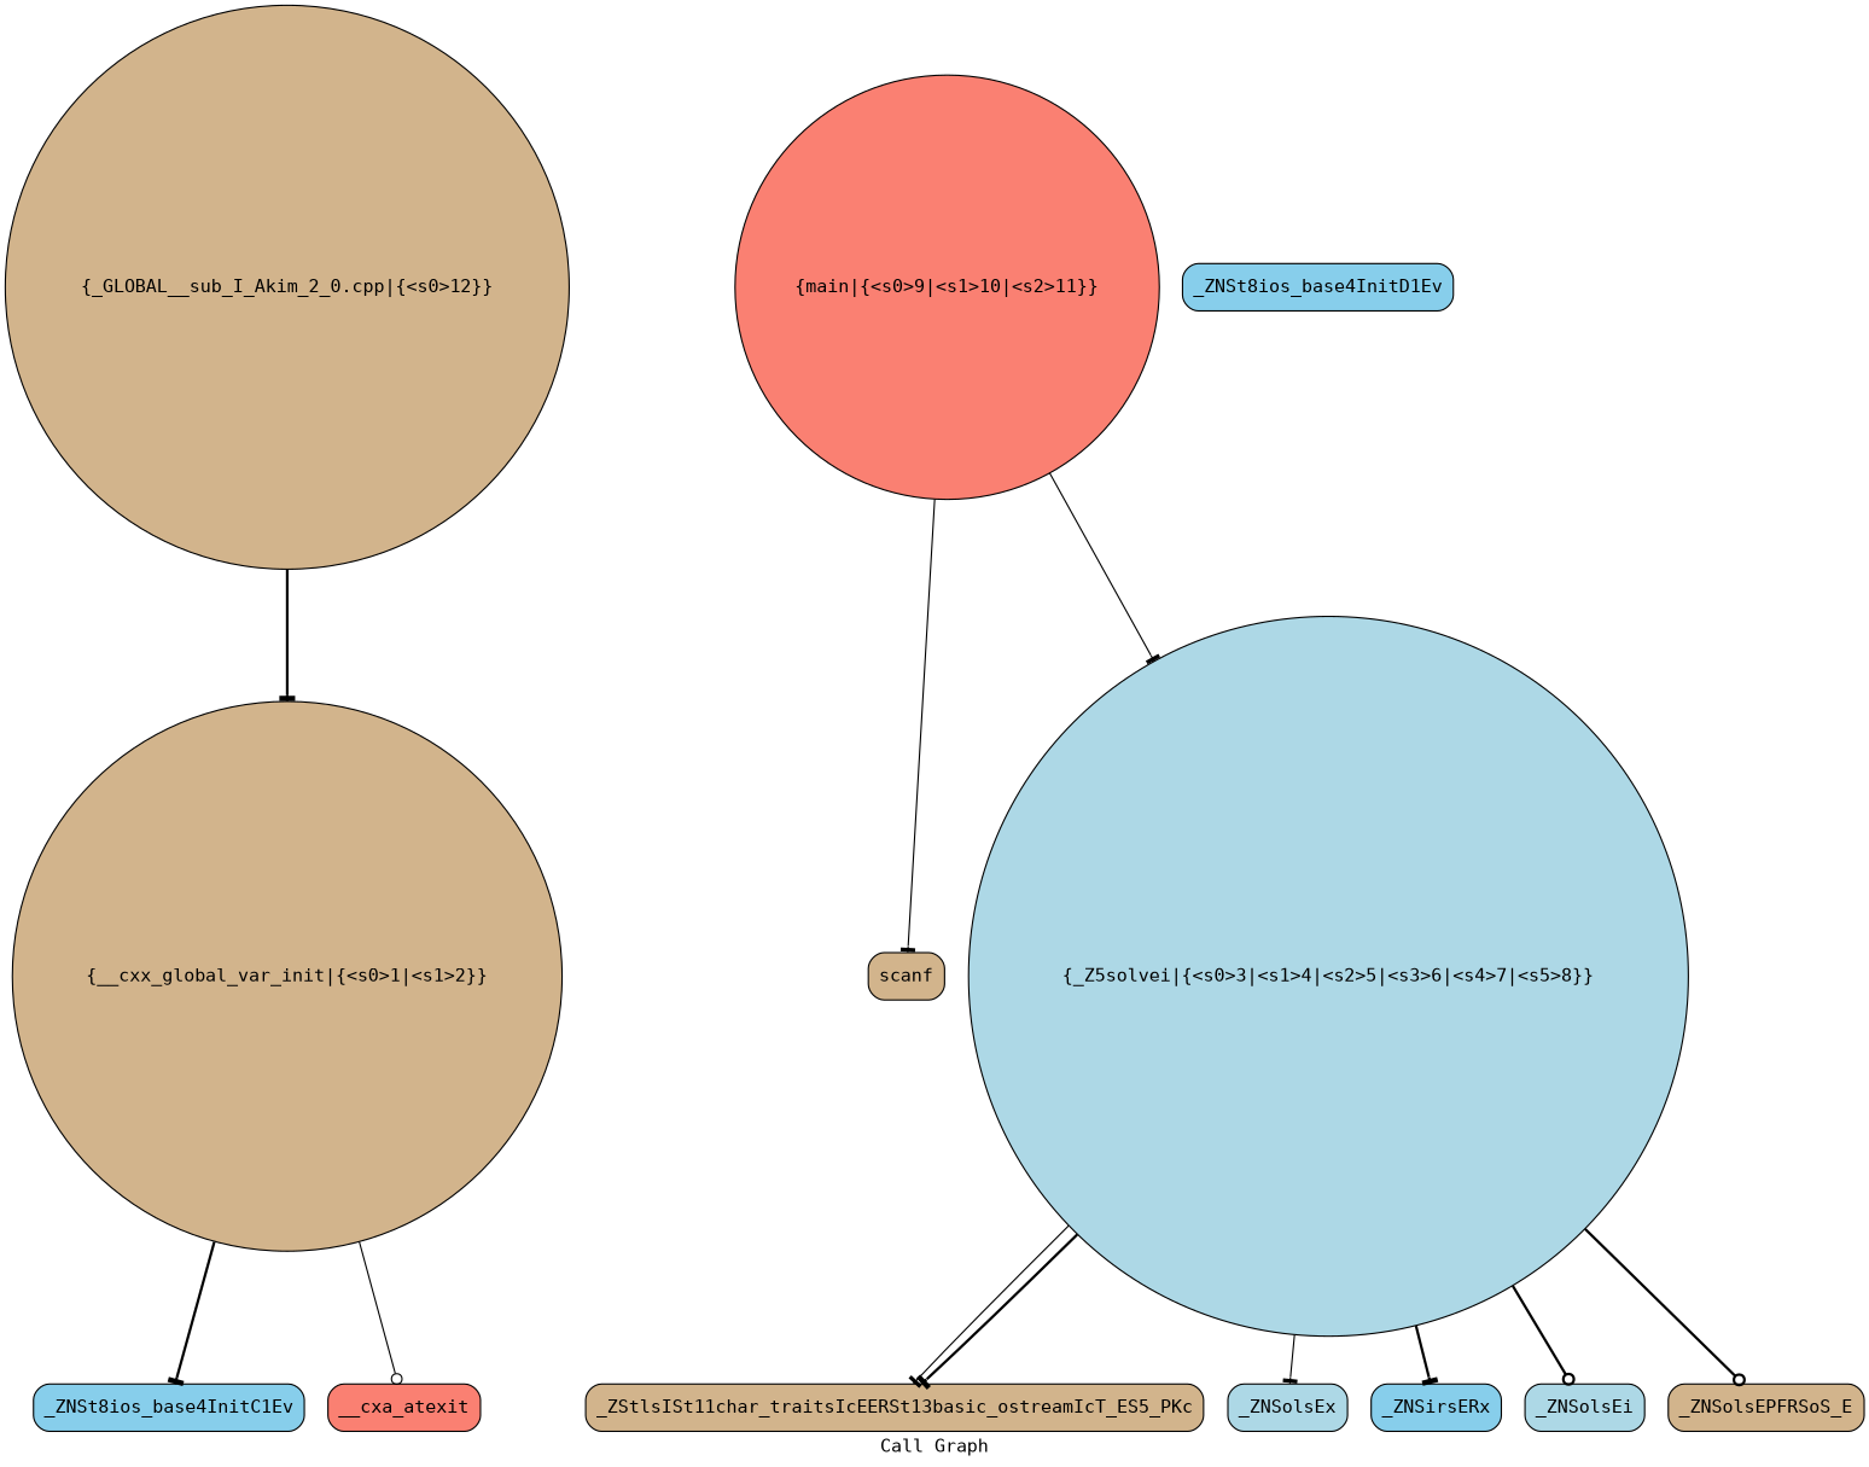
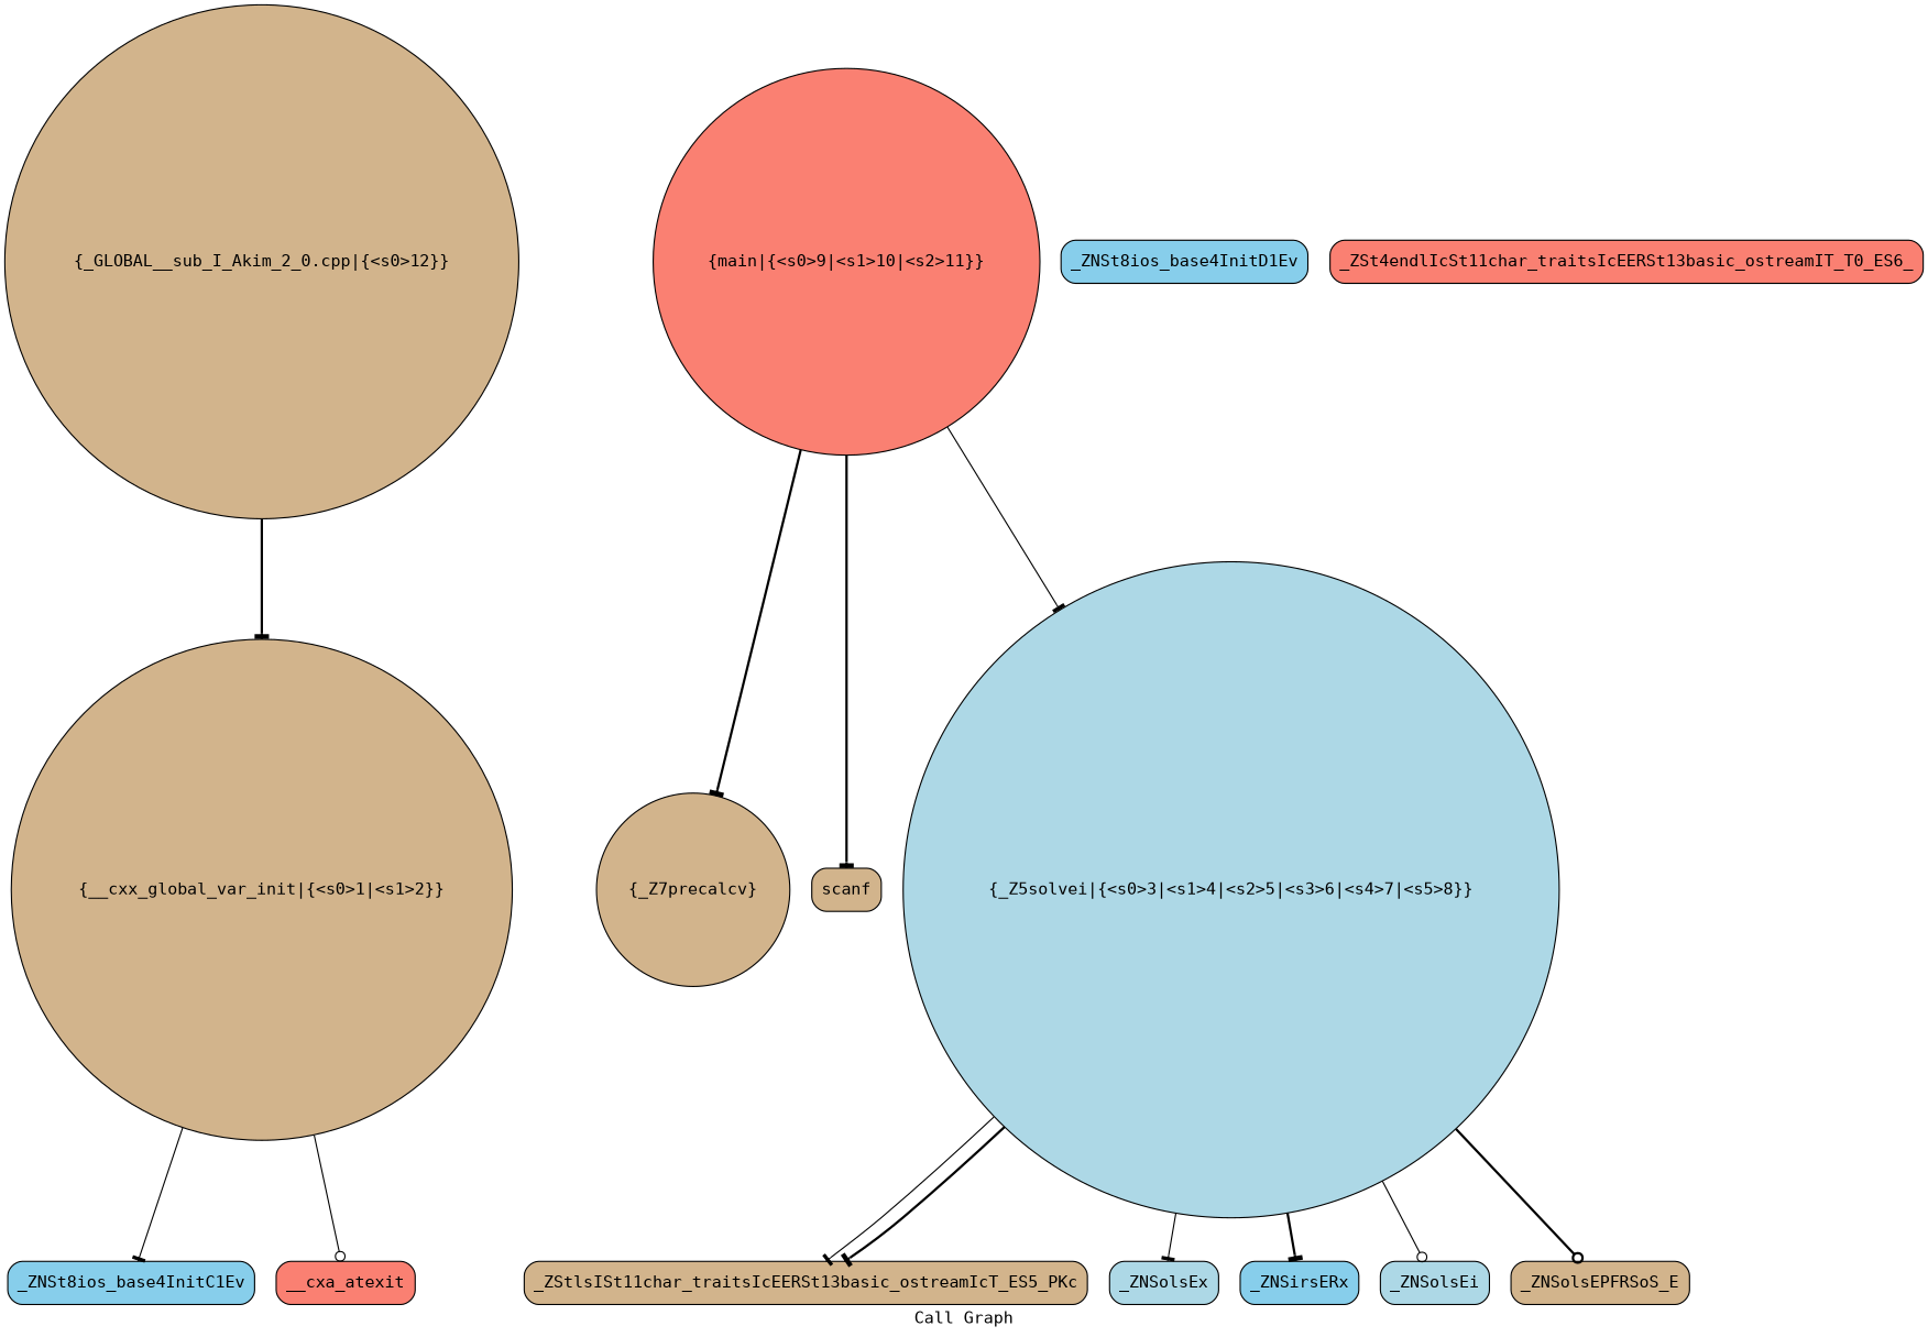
  digraph {
    fontname="DejaVu Sans Mono"
    label="Call Graph"
    node [fillcolor=tan fontname="DejaVu Sans Mono" shape=Mrecord style=filled]
    edge [arrowhead=tee color=black fontname="DejaVu Sans Mono" style=bold tailport=s0]
    n1 [label="{__cxx_global_var_init|{<s0>1|<s1>2}}" shape=circle]
    n2 [fillcolor=skyblue label="{_ZNSt8ios_base4InitC1Ev}"]
    n3 [fillcolor=salmon label="{__cxa_atexit}"]
    n4 [label="{_ZStlsISt11char_traitsIcEERSt13basic_ostreamIcT_ES5_PKc}"]
    n5 [label="{_GLOBAL__sub_I_Akim_2_0.cpp|{<s0>12}}" shape=circle]
    n6 [fillcolor=skyblue label="{_ZNSt8ios_base4InitD1Ev}"]
    n7 [fillcolor=lightblue label="{_ZNSolsEx}"]
+   n8 [label="{_Z7precalcv}" shape=circle]
+   n9 [fillcolor=salmon label="{_ZSt4endlIcSt11char_traitsIcEERSt13basic_ostreamIT_T0_ES6_}"]
    n10 [fillcolor=skyblue label="{_ZNSirsERx}"]
    n11 [label="{scanf}"]
    n12 [fillcolor=lightblue label="{_ZNSolsEi}"]
    n13 [label="{_ZNSolsEPFRSoS_E}"]
    n14 [fillcolor=lightblue label="{_Z5solvei|{<s0>3|<s1>4|<s2>5|<s3>6|<s4>7|<s5>8}}" shape=circle]
    n15 [fillcolor=salmon label="{main|{<s0>9|<s1>10|<s2>11}}" shape=circle]
-   n1 -> n2
+   n1 -> n2 [style=solid]
    n1 -> n3 [arrowhead=odot style=solid tailport=s1]
    n5 -> n1
    n14 -> n4 [style=solid tailport=s1]
    n14 -> n4 [tailport=s3]
    n14 -> n7 [style=solid tailport=s4]
    n14 -> n10
-   n14 -> n12 [arrowhead=odot tailport=s2]
+   n14 -> n12 [arrowhead=odot style=solid tailport=s2]
    n14 -> n13 [arrowhead=odot tailport=s5]
-   n15 -> n11 [style=solid tailport=s1]
+   n15 -> n8
+   n15 -> n11 [tailport=s1]
    n15 -> n14 [style=solid tailport=s2]
  }
